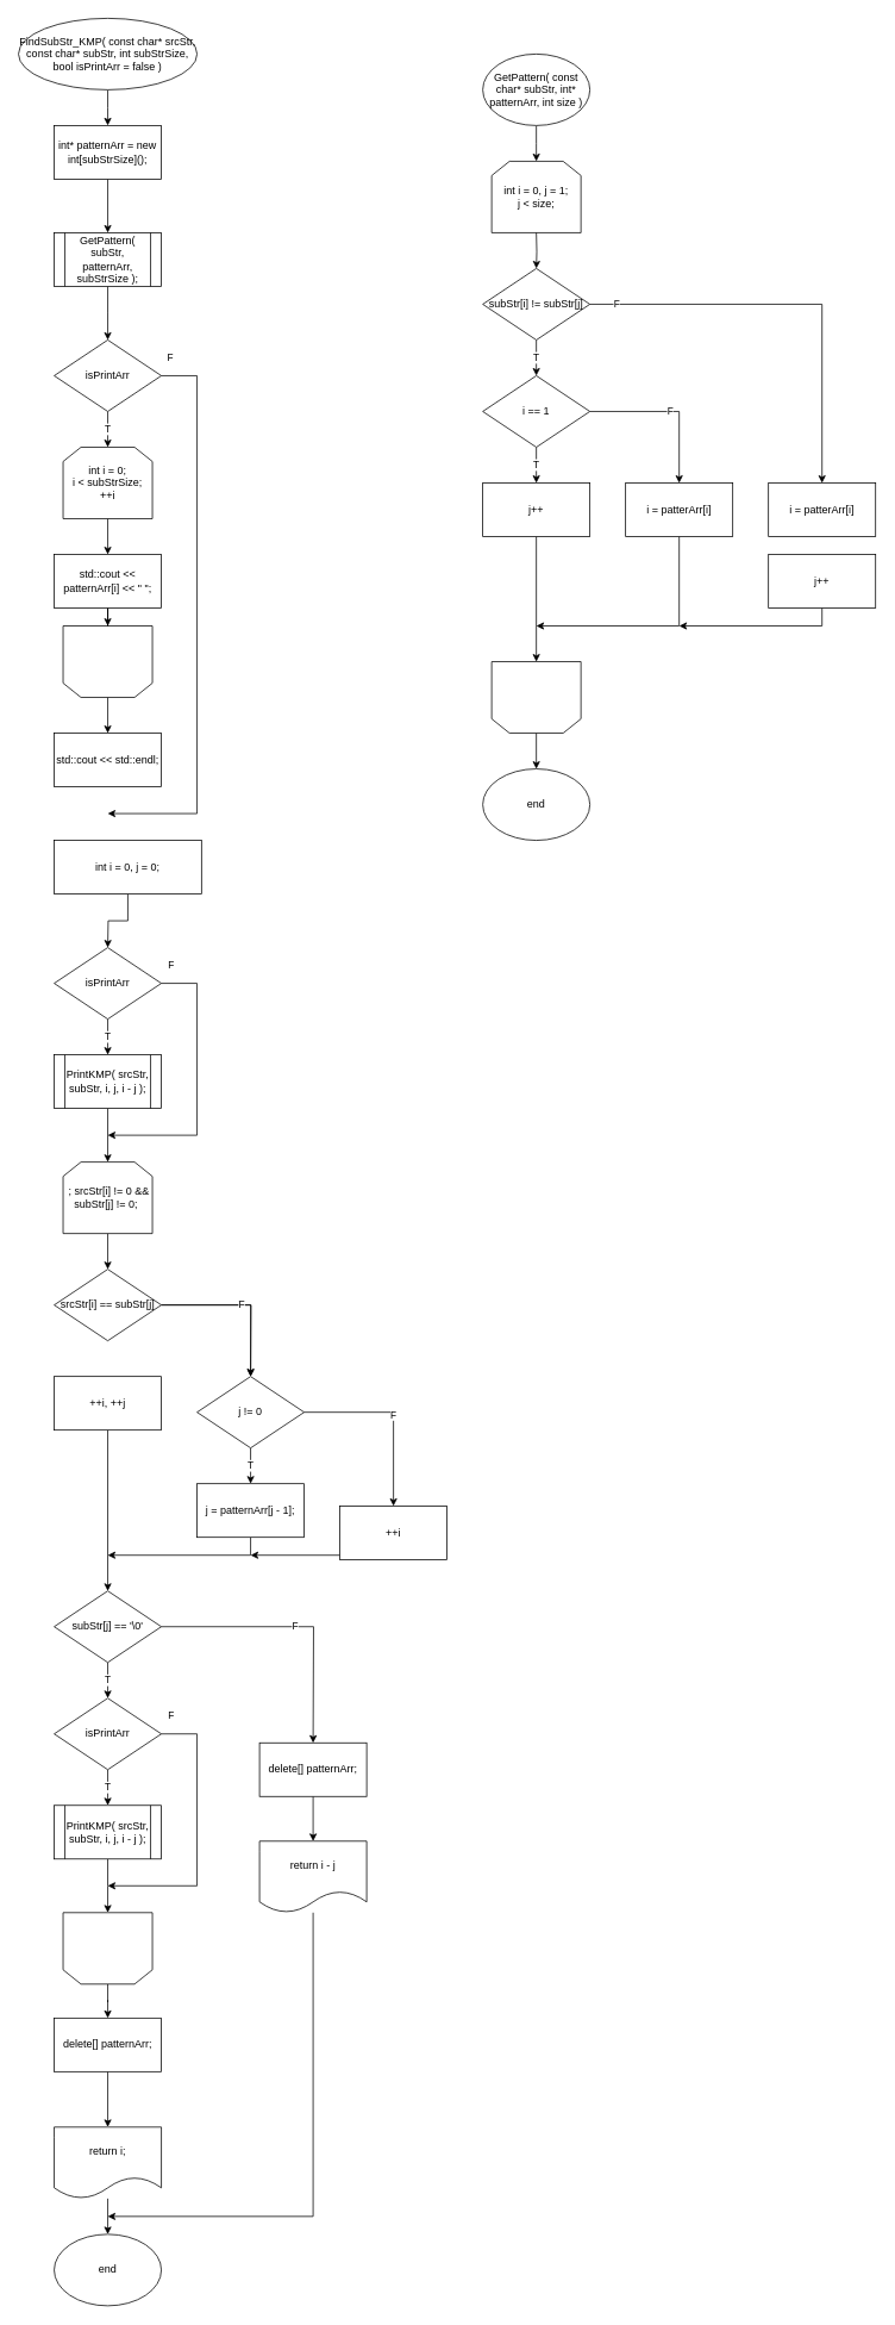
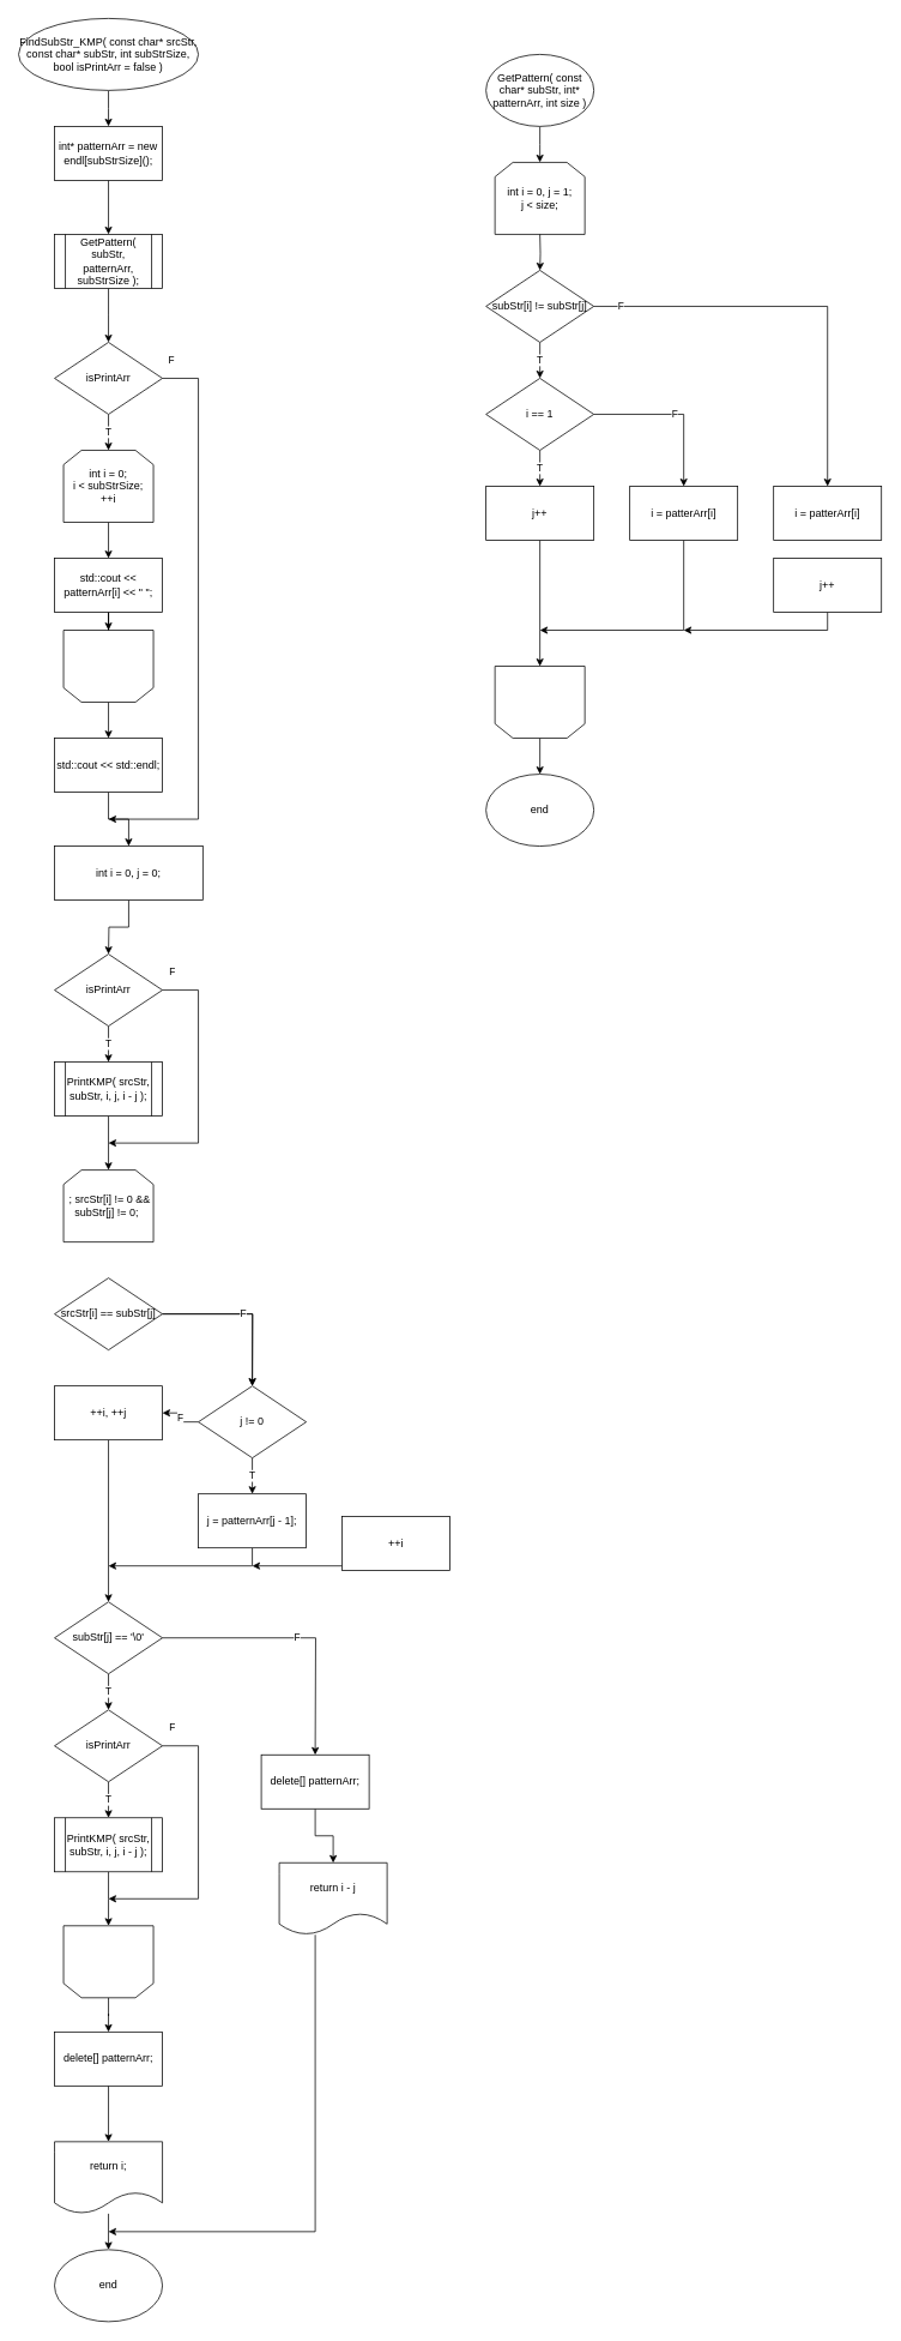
  <mxCell id="0" />
  <mxCell id="1" parent="0" />
  <mxCell id="2" value="" style="edgeStyle=orthogonalEdgeStyle;rounded=0;orthogonalLoop=1;jettySize=auto;html=1;" edge="1" parent="1" source="3"><mxGeometry relative="1" as="geometry"><mxPoint x="600" y="180" as="targetPoint" /></mxGeometry></mxCell>
  <mxCell id="3" value="GetPattern( const char* subStr, int* patternArr, int size )" style="ellipse;whiteSpace=wrap;html=1;" vertex="1" parent="1"><mxGeometry x="540" y="60" width="120" height="80" as="geometry" /></mxCell>
  <mxCell id="4" value="int i = 0, j = 1;&lt;br&gt;j &amp;lt; size;" style="shape=loopLimit;whiteSpace=wrap;html=1;" vertex="1" parent="1"><mxGeometry x="550" y="180" width="100" height="80" as="geometry" /></mxCell>
  <mxCell id="5" value="" style="edgeStyle=orthogonalEdgeStyle;rounded=0;orthogonalLoop=1;jettySize=auto;html=1;" edge="1" parent="1" target="8"><mxGeometry relative="1" as="geometry"><mxPoint x="600" y="260" as="sourcePoint" /></mxGeometry></mxCell>
  <mxCell id="6" value="T" style="edgeStyle=orthogonalEdgeStyle;rounded=0;orthogonalLoop=1;jettySize=auto;html=1;entryX=0.5;entryY=0;entryDx=0;entryDy=0;" edge="1" parent="1" source="8"><mxGeometry relative="1" as="geometry"><mxPoint x="600" y="420" as="targetPoint" /></mxGeometry></mxCell>
  <mxCell id="7" value="F" style="edgeStyle=orthogonalEdgeStyle;rounded=0;orthogonalLoop=1;jettySize=auto;html=1;entryX=0.5;entryY=0;entryDx=0;entryDy=0;" edge="1" parent="1" source="8" target="22"><mxGeometry x="-0.87" relative="1" as="geometry"><mxPoint as="offset" /></mxGeometry></mxCell>
  <mxCell id="8" value="subStr[i] != subStr[j]" style="rhombus;whiteSpace=wrap;html=1;" vertex="1" parent="1"><mxGeometry x="540" y="300" width="120" height="80" as="geometry" /></mxCell>
  <mxCell id="9" value="" style="edgeStyle=orthogonalEdgeStyle;rounded=0;orthogonalLoop=1;jettySize=auto;html=1;" edge="1" parent="1" source="10" target="25"><mxGeometry relative="1" as="geometry" /></mxCell>
  <mxCell id="10" value="" style="shape=loopLimit;whiteSpace=wrap;html=1;flipV=1;" vertex="1" parent="1"><mxGeometry x="550" y="740" width="100" height="80" as="geometry" /></mxCell>
  <mxCell id="11" value="" style="edgeStyle=orthogonalEdgeStyle;rounded=0;orthogonalLoop=1;jettySize=auto;html=1;" edge="1" parent="1" source="12"><mxGeometry relative="1" as="geometry"><mxPoint x="120" y="140" as="targetPoint" /></mxGeometry></mxCell>
  <mxCell id="12" value="FindSubStr_KMP( const char* srcStr, const char* subStr, int subStrSize, bool isPrintArr = false )" style="ellipse;whiteSpace=wrap;html=1;" vertex="1" parent="1"><mxGeometry x="20" y="20" width="200" height="80" as="geometry" /></mxCell>
  <mxCell id="13" value="" style="edgeStyle=orthogonalEdgeStyle;rounded=0;orthogonalLoop=1;jettySize=auto;html=1;" edge="1" parent="1" source="14"><mxGeometry relative="1" as="geometry"><mxPoint x="120" y="380" as="targetPoint" /></mxGeometry></mxCell>
  <mxCell id="14" value="GetPattern( subStr, patternArr, subStrSize );" style="shape=process;whiteSpace=wrap;html=1;backgroundOutline=1;" vertex="1" parent="1"><mxGeometry x="60" y="260" width="120" height="60" as="geometry" /></mxCell>
  <mxCell id="15" value="T" style="edgeStyle=orthogonalEdgeStyle;rounded=0;orthogonalLoop=1;jettySize=auto;html=1;" edge="1" parent="1" source="17" target="19"><mxGeometry relative="1" as="geometry" /></mxCell>
  <mxCell id="16" value="F" style="edgeStyle=orthogonalEdgeStyle;rounded=0;orthogonalLoop=1;jettySize=auto;html=1;" edge="1" parent="1" source="17" target="21"><mxGeometry relative="1" as="geometry" /></mxCell>
  <mxCell id="17" value="i == 1" style="rhombus;whiteSpace=wrap;html=1;" vertex="1" parent="1"><mxGeometry x="540" y="420" width="120" height="80" as="geometry" /></mxCell>
  <mxCell id="18" style="edgeStyle=orthogonalEdgeStyle;rounded=0;orthogonalLoop=1;jettySize=auto;html=1;entryX=0.5;entryY=0;entryDx=0;entryDy=0;" edge="1" parent="1" source="19" target="10"><mxGeometry relative="1" as="geometry" /></mxCell>
  <mxCell id="19" value="j++" style="rounded=0;whiteSpace=wrap;html=1;" vertex="1" parent="1"><mxGeometry x="540" y="540" width="120" height="60" as="geometry" /></mxCell>
  <mxCell id="20" style="edgeStyle=orthogonalEdgeStyle;rounded=0;orthogonalLoop=1;jettySize=auto;html=1;" edge="1" parent="1" source="21"><mxGeometry relative="1" as="geometry"><mxPoint x="600" y="700" as="targetPoint" /><Array as="points"><mxPoint x="760" y="700" /><mxPoint x="600" y="700" /></Array></mxGeometry></mxCell>
  <mxCell id="21" value="i = patterArr[i]" style="rounded=0;whiteSpace=wrap;html=1;" vertex="1" parent="1"><mxGeometry x="700" y="540" width="120" height="60" as="geometry" /></mxCell>
  <mxCell id="22" value="i = patterArr[i]" style="rounded=0;whiteSpace=wrap;html=1;" vertex="1" parent="1"><mxGeometry x="860" y="540" width="120" height="60" as="geometry" /></mxCell>
  <mxCell id="23" style="edgeStyle=orthogonalEdgeStyle;rounded=0;orthogonalLoop=1;jettySize=auto;html=1;" edge="1" parent="1" source="24"><mxGeometry relative="1" as="geometry"><mxPoint x="760" y="700" as="targetPoint" /><Array as="points"><mxPoint x="920" y="700" /></Array></mxGeometry></mxCell>
  <mxCell id="24" value="j++" style="rounded=0;whiteSpace=wrap;html=1;" vertex="1" parent="1"><mxGeometry x="860" y="620" width="120" height="60" as="geometry" /></mxCell>
  <mxCell id="25" value="end" style="ellipse;whiteSpace=wrap;html=1;" vertex="1" parent="1"><mxGeometry x="540" y="860" width="120" height="80" as="geometry" /></mxCell>
  <mxCell id="26" value="" style="edgeStyle=orthogonalEdgeStyle;rounded=0;orthogonalLoop=1;jettySize=auto;html=1;" edge="1" parent="1" source="27" target="14"><mxGeometry relative="1" as="geometry" /></mxCell>
- <mxCell id="27" value="int* patternArr = new int[subStrSize]();" style="rounded=0;whiteSpace=wrap;html=1;" vertex="1" parent="1"><mxGeometry x="60" y="140" width="120" height="60" as="geometry" /></mxCell>
+ <mxCell id="27" value="int* patternArr = new endl[subStrSize]();" style="rounded=0;whiteSpace=wrap;html=1;" vertex="1" parent="1"><mxGeometry x="60" y="140" width="120" height="60" as="geometry" /></mxCell>
  <mxCell id="28" value="" style="edgeStyle=orthogonalEdgeStyle;rounded=0;orthogonalLoop=1;jettySize=auto;html=1;" edge="1" parent="1" source="29"><mxGeometry relative="1" as="geometry"><mxPoint x="120" y="1060" as="targetPoint" /></mxGeometry></mxCell>
  <mxCell id="29" value="&lt;span style=&quot;&quot;&gt;int i = 0, j = 0;&lt;/span&gt;" style="rounded=0;whiteSpace=wrap;html=1;" vertex="1" parent="1"><mxGeometry x="60" y="940" width="165" height="60" as="geometry" /></mxCell>
  <mxCell id="30" value="T" style="edgeStyle=orthogonalEdgeStyle;rounded=0;orthogonalLoop=1;jettySize=auto;html=1;" edge="1" parent="1" source="32" target="34"><mxGeometry relative="1" as="geometry" /></mxCell>
  <mxCell id="31" value="F" style="edgeStyle=orthogonalEdgeStyle;rounded=0;orthogonalLoop=1;jettySize=auto;html=1;exitX=1;exitY=0.5;exitDx=0;exitDy=0;" edge="1" parent="1" source="32"><mxGeometry x="-0.968" y="20" relative="1" as="geometry"><mxPoint x="120" y="910" as="targetPoint" /><Array as="points"><mxPoint x="220" y="420" /><mxPoint x="220" y="910" /></Array><mxPoint as="offset" /></mxGeometry></mxCell>
  <mxCell id="32" value="isPrintArr" style="rhombus;whiteSpace=wrap;html=1;" vertex="1" parent="1"><mxGeometry x="60" y="380" width="120" height="80" as="geometry" /></mxCell>
  <mxCell id="33" value="" style="edgeStyle=orthogonalEdgeStyle;rounded=0;orthogonalLoop=1;jettySize=auto;html=1;" edge="1" parent="1" source="34" target="38"><mxGeometry relative="1" as="geometry" /></mxCell>
  <mxCell id="34" value="int i = 0;&lt;br&gt;i &amp;lt; subStrSize;&lt;br&gt;++i" style="shape=loopLimit;whiteSpace=wrap;html=1;" vertex="1" parent="1"><mxGeometry x="70" y="500" width="100" height="80" as="geometry" /></mxCell>
  <mxCell id="35" value="" style="edgeStyle=orthogonalEdgeStyle;rounded=0;orthogonalLoop=1;jettySize=auto;html=1;" edge="1" parent="1" source="36" target="40"><mxGeometry relative="1" as="geometry" /></mxCell>
  <mxCell id="36" value="" style="shape=loopLimit;whiteSpace=wrap;html=1;flipV=1;" vertex="1" parent="1"><mxGeometry x="70" y="700" width="100" height="80" as="geometry" /></mxCell>
  <mxCell id="37" value="" style="edgeStyle=orthogonalEdgeStyle;rounded=0;orthogonalLoop=1;jettySize=auto;html=1;" edge="1" parent="1" source="38" target="36"><mxGeometry relative="1" as="geometry" /></mxCell>
  <mxCell id="38" value="std::cout &amp;lt;&amp;lt; patternArr[i] &amp;lt;&amp;lt; &quot; &quot;;" style="rounded=0;whiteSpace=wrap;html=1;" vertex="1" parent="1"><mxGeometry x="60" y="620" width="120" height="60" as="geometry" /></mxCell>
+ <mxCell id="39" value="" style="edgeStyle=orthogonalEdgeStyle;rounded=0;orthogonalLoop=1;jettySize=auto;html=1;" edge="1" parent="1" source="40" target="29"><mxGeometry relative="1" as="geometry" /></mxCell>
  <mxCell id="40" value="std::cout &amp;lt;&amp;lt; std::endl;" style="rounded=0;whiteSpace=wrap;html=1;" vertex="1" parent="1"><mxGeometry x="60" y="820" width="120" height="60" as="geometry" /></mxCell>
- <mxCell id="41" value="" style="edgeStyle=orthogonalEdgeStyle;rounded=0;orthogonalLoop=1;jettySize=auto;html=1;" edge="1" parent="1" source="42" target="45"><mxGeometry relative="1" as="geometry" /></mxCell>
  <mxCell id="42" value="&amp;nbsp;; srcStr[i] != 0 &amp;amp;&amp;amp; subStr[j] != 0;&amp;nbsp;" style="shape=loopLimit;whiteSpace=wrap;html=1;" vertex="1" parent="1"><mxGeometry x="70" y="1300" width="100" height="80" as="geometry" /></mxCell>
  <mxCell id="43" value="T" style="edgeStyle=orthogonalEdgeStyle;rounded=0;orthogonalLoop=1;jettySize=auto;html=1;" edge="1" parent="1" source="45" target="52"><mxGeometry relative="1" as="geometry" /></mxCell>
  <mxCell id="44" value="F" style="edgeStyle=orthogonalEdgeStyle;rounded=0;orthogonalLoop=1;jettySize=auto;html=1;" edge="1" parent="1" source="45"><mxGeometry relative="1" as="geometry"><mxPoint x="280" y="1540" as="targetPoint" /></mxGeometry></mxCell>
  <mxCell id="45" value="srcStr[i] == subStr[j]" style="rhombus;whiteSpace=wrap;html=1;" vertex="1" parent="1"><mxGeometry x="60" y="1420" width="120" height="80" as="geometry" /></mxCell>
  <mxCell id="46" style="edgeStyle=orthogonalEdgeStyle;rounded=0;orthogonalLoop=1;jettySize=auto;html=1;" edge="1" parent="1" source="47" target="59"><mxGeometry relative="1" as="geometry" /></mxCell>
  <mxCell id="47" value="++i, ++j" style="rounded=0;whiteSpace=wrap;html=1;" vertex="1" parent="1"><mxGeometry x="60" y="1540" width="120" height="60" as="geometry" /></mxCell>
  <mxCell id="48" style="edgeStyle=orthogonalEdgeStyle;rounded=0;orthogonalLoop=1;jettySize=auto;html=1;" edge="1" parent="1" source="49"><mxGeometry relative="1" as="geometry"><mxPoint x="120" y="1740" as="targetPoint" /><Array as="points"><mxPoint x="280" y="1740" /></Array></mxGeometry></mxCell>
  <mxCell id="49" value="j = patternArr[j - 1];" style="rounded=0;whiteSpace=wrap;html=1;" vertex="1" parent="1"><mxGeometry x="220" y="1660" width="120" height="60" as="geometry" /></mxCell>
  <mxCell id="50" value="T" style="edgeStyle=orthogonalEdgeStyle;rounded=0;orthogonalLoop=1;jettySize=auto;html=1;" edge="1" parent="1" source="52" target="49"><mxGeometry relative="1" as="geometry" /></mxCell>
- <mxCell id="51" value="F" style="edgeStyle=orthogonalEdgeStyle;rounded=0;orthogonalLoop=1;jettySize=auto;html=1;entryX=0.5;entryY=0;entryDx=0;entryDy=0;" edge="1" parent="1" source="52" target="54"><mxGeometry relative="1" as="geometry" /></mxCell>
+ <mxCell id="51" value="F" style="edgeStyle=orthogonalEdgeStyle;rounded=0;orthogonalLoop=1;jettySize=auto;html=1;" edge="1" parent="1" source="52" target="47"><mxGeometry relative="1" as="geometry" /></mxCell>
  <mxCell id="52" value="j != 0" style="rhombus;whiteSpace=wrap;html=1;" vertex="1" parent="1"><mxGeometry x="220" y="1540" width="120" height="80" as="geometry" /></mxCell>
  <mxCell id="53" style="edgeStyle=orthogonalEdgeStyle;rounded=0;orthogonalLoop=1;jettySize=auto;html=1;" edge="1" parent="1" source="54"><mxGeometry relative="1" as="geometry"><mxPoint x="280" y="1740" as="targetPoint" /><Array as="points"><mxPoint x="440" y="1740" /></Array></mxGeometry></mxCell>
  <mxCell id="54" value="++i" style="rounded=0;whiteSpace=wrap;html=1;" vertex="1" parent="1"><mxGeometry x="380" y="1685" width="120" height="60" as="geometry" /></mxCell>
  <mxCell id="55" style="edgeStyle=orthogonalEdgeStyle;rounded=0;orthogonalLoop=1;jettySize=auto;html=1;" edge="1" parent="1" source="56" target="73"><mxGeometry relative="1" as="geometry" /></mxCell>
  <mxCell id="56" value="" style="shape=loopLimit;whiteSpace=wrap;html=1;flipV=1;" vertex="1" parent="1"><mxGeometry x="70" y="2140" width="100" height="80" as="geometry" /></mxCell>
  <mxCell id="57" value="F" style="edgeStyle=orthogonalEdgeStyle;rounded=0;orthogonalLoop=1;jettySize=auto;html=1;entryX=0.5;entryY=0;entryDx=0;entryDy=0;" edge="1" parent="1" source="59"><mxGeometry relative="1" as="geometry"><mxPoint x="350" y="1950" as="targetPoint" /></mxGeometry></mxCell>
  <mxCell id="58" value="T" style="edgeStyle=orthogonalEdgeStyle;rounded=0;orthogonalLoop=1;jettySize=auto;html=1;" edge="1" parent="1" source="59" target="69"><mxGeometry relative="1" as="geometry" /></mxCell>
  <mxCell id="59" value="subStr[j] == '\0'" style="rhombus;whiteSpace=wrap;html=1;" vertex="1" parent="1"><mxGeometry x="60" y="1780" width="120" height="80" as="geometry" /></mxCell>
  <mxCell id="60" value="" style="edgeStyle=orthogonalEdgeStyle;rounded=0;orthogonalLoop=1;jettySize=auto;html=1;" edge="1" parent="1" source="61" target="78"><mxGeometry relative="1" as="geometry" /></mxCell>
  <mxCell id="61" value="return i;" style="shape=document;whiteSpace=wrap;html=1;boundedLbl=1;" vertex="1" parent="1"><mxGeometry x="60" y="2380" width="120" height="80" as="geometry" /></mxCell>
  <mxCell id="62" value="T" style="edgeStyle=orthogonalEdgeStyle;rounded=0;orthogonalLoop=1;jettySize=auto;html=1;" edge="1" parent="1" source="64" target="66"><mxGeometry relative="1" as="geometry" /></mxCell>
  <mxCell id="63" value="F" style="edgeStyle=orthogonalEdgeStyle;rounded=0;orthogonalLoop=1;jettySize=auto;html=1;exitX=1;exitY=0.5;exitDx=0;exitDy=0;" edge="1" parent="1" source="64"><mxGeometry x="-0.926" y="20" relative="1" as="geometry"><mxPoint x="120" y="1270" as="targetPoint" /><Array as="points"><mxPoint x="220" y="1100" /><mxPoint x="220" y="1270" /></Array><mxPoint as="offset" /></mxGeometry></mxCell>
  <mxCell id="64" value="isPrintArr" style="rhombus;whiteSpace=wrap;html=1;" vertex="1" parent="1"><mxGeometry x="60" y="1060" width="120" height="80" as="geometry" /></mxCell>
  <mxCell id="65" value="" style="edgeStyle=orthogonalEdgeStyle;rounded=0;orthogonalLoop=1;jettySize=auto;html=1;" edge="1" parent="1" source="66" target="42"><mxGeometry relative="1" as="geometry" /></mxCell>
  <mxCell id="66" value="PrintKMP( srcStr, subStr, i, j, i - j );" style="shape=process;whiteSpace=wrap;html=1;backgroundOutline=1;" vertex="1" parent="1"><mxGeometry x="60" y="1180" width="120" height="60" as="geometry" /></mxCell>
  <mxCell id="67" value="T" style="edgeStyle=orthogonalEdgeStyle;rounded=0;orthogonalLoop=1;jettySize=auto;html=1;" edge="1" parent="1" source="69" target="71"><mxGeometry relative="1" as="geometry" /></mxCell>
  <mxCell id="68" value="F" style="edgeStyle=orthogonalEdgeStyle;rounded=0;orthogonalLoop=1;jettySize=auto;html=1;exitX=1;exitY=0.5;exitDx=0;exitDy=0;" edge="1" parent="1" source="69"><mxGeometry x="-0.926" y="20" relative="1" as="geometry"><mxPoint x="120" y="2110" as="targetPoint" /><Array as="points"><mxPoint x="220" y="1940" /><mxPoint x="220" y="2110" /></Array><mxPoint as="offset" /></mxGeometry></mxCell>
  <mxCell id="69" value="isPrintArr" style="rhombus;whiteSpace=wrap;html=1;" vertex="1" parent="1"><mxGeometry x="60" y="1900" width="120" height="80" as="geometry" /></mxCell>
  <mxCell id="70" value="" style="edgeStyle=orthogonalEdgeStyle;rounded=0;orthogonalLoop=1;jettySize=auto;html=1;" edge="1" parent="1" source="71"><mxGeometry relative="1" as="geometry"><mxPoint x="120" y="2140" as="targetPoint" /></mxGeometry></mxCell>
  <mxCell id="71" value="PrintKMP( srcStr, subStr, i, j, i - j );" style="shape=process;whiteSpace=wrap;html=1;backgroundOutline=1;" vertex="1" parent="1"><mxGeometry x="60" y="2020" width="120" height="60" as="geometry" /></mxCell>
  <mxCell id="72" style="edgeStyle=orthogonalEdgeStyle;rounded=0;orthogonalLoop=1;jettySize=auto;html=1;entryX=0.5;entryY=0;entryDx=0;entryDy=0;" edge="1" parent="1" source="73" target="61"><mxGeometry relative="1" as="geometry" /></mxCell>
  <mxCell id="73" value="delete[] patternArr;" style="rounded=0;whiteSpace=wrap;html=1;" vertex="1" parent="1"><mxGeometry x="60" y="2258" width="120" height="60" as="geometry" /></mxCell>
  <mxCell id="74" value="" style="edgeStyle=orthogonalEdgeStyle;rounded=0;orthogonalLoop=1;jettySize=auto;html=1;" edge="1" parent="1" source="75" target="77"><mxGeometry relative="1" as="geometry" /></mxCell>
  <mxCell id="75" value="delete[] patternArr;" style="rounded=0;whiteSpace=wrap;html=1;" vertex="1" parent="1"><mxGeometry x="290" y="1950" width="120" height="60" as="geometry" /></mxCell>
  <mxCell id="76" style="edgeStyle=orthogonalEdgeStyle;rounded=0;orthogonalLoop=1;jettySize=auto;html=1;" edge="1" parent="1" source="77"><mxGeometry relative="1" as="geometry"><mxPoint x="120" y="2480" as="targetPoint" /><Array as="points"><mxPoint x="350" y="2480" /></Array></mxGeometry></mxCell>
- <mxCell id="77" value="return i - j" style="shape=document;whiteSpace=wrap;html=1;boundedLbl=1;" vertex="1" parent="1"><mxGeometry x="290" y="2060" width="120" height="80" as="geometry" /></mxCell>
+ <mxCell id="77" value="return i - j" style="shape=document;whiteSpace=wrap;html=1;boundedLbl=1;" vertex="1" parent="1"><mxGeometry x="310" y="2070" width="120" height="80" as="geometry" /></mxCell>
  <mxCell id="78" value="end" style="ellipse;whiteSpace=wrap;html=1;" vertex="1" parent="1"><mxGeometry x="60" y="2500" width="120" height="80" as="geometry" /></mxCell>
